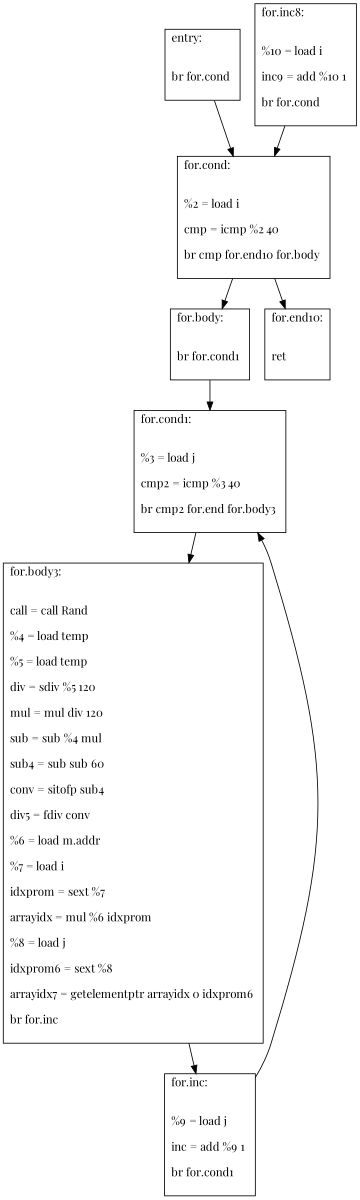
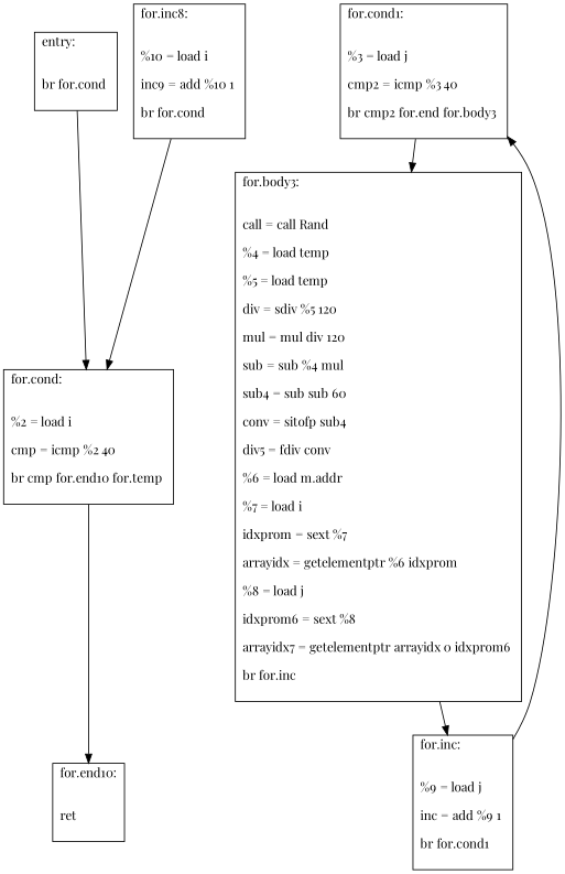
  digraph {
    fontname="Playfair Display"
    node [fontname="Playfair Display" shape=record]
    edge [fontname="Playfair Display"]
    n1 [label="{entry:\l\l\n			br for.cond \l\n		}"]
-   n2 [label="{for.cond:\l\l\n			%2 = load i \l\n			cmp = icmp %2 40 \l\n			br cmp for.end10 for.body \l\n		}"]
-   n3 [label="{for.body:\l\l\n			br for.cond1 \l\n		}"]
+   n2 [label="{for.cond:\l\l\n			%2 = load i \l\n			cmp = icmp %2 40 \l\n			br cmp for.end10 for.temp \l\n		}"]
    n4 [label="{for.end10:\l\l\n			ret \l\n		}"]
    n5 [label="{for.cond1:\l\l\n			%3 = load j \l\n			cmp2 = icmp %3 40 \l\n			br cmp2 for.end for.body3 \l\n		}"]
-   n6 [label="{for.body3:\l\l\n			call = call Rand \l\n			%4 = load temp \l\n			%5 = load temp \l\n			div = sdiv %5 120 \l\n			mul = mul div 120 \l\n			sub = sub %4 mul \l\n			sub4 = sub sub 60 \l\n			conv = sitofp sub4 \l\n			div5 = fdiv conv \l\n			%6 = load m.addr \l\n			%7 = load i \l\n			idxprom = sext %7 \l\n			arrayidx = mul %6 idxprom \l\n			%8 = load j \l\n			idxprom6 = sext %8 \l\n			arrayidx7 = getelementptr arrayidx 0 idxprom6 \l\n			br for.inc \l\n		}"]
+   n6 [label="{for.body3:\l\l\n			call = call Rand \l\n			%4 = load temp \l\n			%5 = load temp \l\n			div = sdiv %5 120 \l\n			mul = mul div 120 \l\n			sub = sub %4 mul \l\n			sub4 = sub sub 60 \l\n			conv = sitofp sub4 \l\n			div5 = fdiv conv \l\n			%6 = load m.addr \l\n			%7 = load i \l\n			idxprom = sext %7 \l\n			arrayidx = getelementptr %6 idxprom \l\n			%8 = load j \l\n			idxprom6 = sext %8 \l\n			arrayidx7 = getelementptr arrayidx 0 idxprom6 \l\n			br for.inc \l\n		}"]
    n7 [label="{for.inc:\l\l\n			%9 = load j \l\n			inc = add %9 1 \l\n			br for.cond1 \l\n		}"]
    n8 [label="{for.inc8:\l\l\n			%10 = load i \l\n			inc9 = add %10 1 \l\n			br for.cond \l\n		}"]
    n1 -> n2
-   n2 -> n3
    n2 -> n4
-   n3 -> n5
    n5 -> n6
    n6 -> n7
    n7 -> n5
    n8 -> n2
  }
